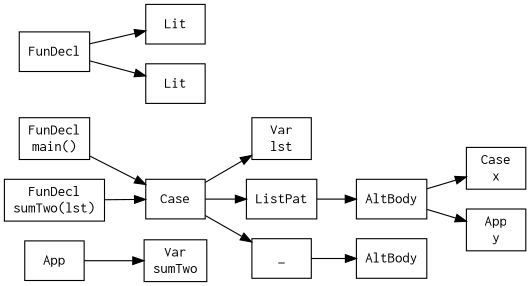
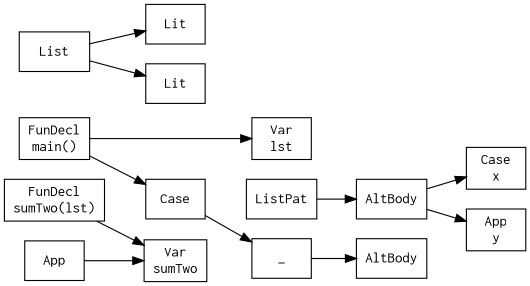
  digraph {
    rankdir=LR
    node [fontname=Courier shape=box]
    n1 [label="FunDecl\nmain()"]
    n2 [label=Case]
    n3 [label=App]
    n4 [label="Var\nsumTwo"]
-   n5 [label=FunDecl]
+   n5 [label=List]
    n6 [label=Lit]
    n7 [label=Lit]
    n8 [label="FunDecl\nsumTwo(lst)"]
    n9 [label="Var\nlst"]
    n10 [label=ListPat]
    n11 [label=_]
    n12 [label=AltBody]
    n13 [label=AltBody]
    n14 [label="Case\nx"]
    n15 [label="App\ny"]
    n1 -> n2
-   n2 -> n9
-   n2 -> n10
+   n1 -> n9
    n2 -> n11
    n3 -> n4
    n5 -> n6
    n5 -> n7
-   n8 -> n2
+   n8 -> n4
    n10 -> n12
    n11 -> n13
    n12 -> n14
    n12 -> n15
  }
